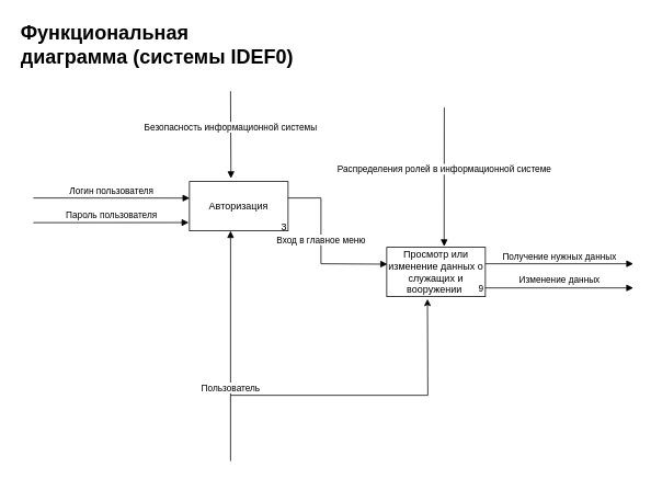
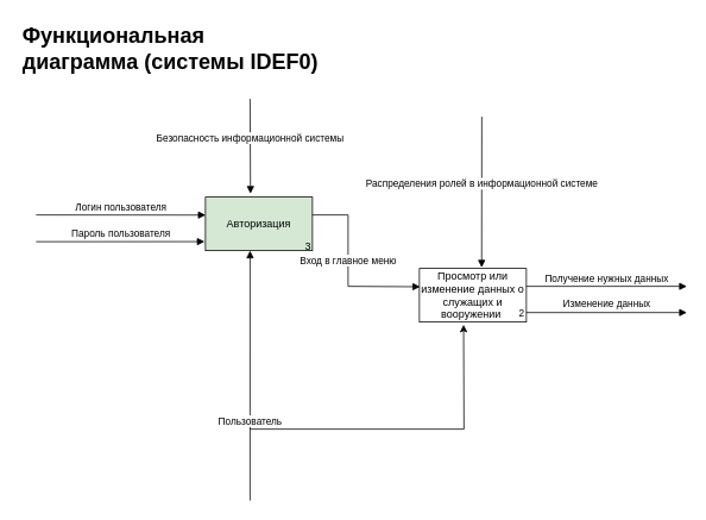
  <mxCell id="0" />
  <mxCell id="1" parent="0" />
- <mxCell id="2" value="Авторизация" style="rounded=0;whiteSpace=wrap;html=1;" parent="1" vertex="1"><mxGeometry x="230" y="220" width="120" height="60" as="geometry" /></mxCell>
+ <mxCell id="2" value="Авторизация" style="rounded=0;whiteSpace=wrap;html=1;fillColor=#d5e8d4;" parent="1" vertex="1"><mxGeometry x="230" y="220" width="120" height="60" as="geometry" /></mxCell>
  <mxCell id="3" value="Логин пользователя" style="html=1;verticalAlign=bottom;endArrow=block;curved=0;rounded=0;entryX=0.002;entryY=0.336;entryDx=0;entryDy=0;entryPerimeter=0;" parent="1" target="2" edge="1"><mxGeometry width="80" relative="1" as="geometry"><mxPoint x="40" y="240" as="sourcePoint" /><mxPoint x="190" y="240" as="targetPoint" /></mxGeometry></mxCell>
  <mxCell id="4" value="Пароль пользователя" style="html=1;verticalAlign=bottom;endArrow=block;curved=0;rounded=0;entryX=-0.008;entryY=0.832;entryDx=0;entryDy=0;entryPerimeter=0;" parent="1" target="2" edge="1"><mxGeometry width="80" relative="1" as="geometry"><mxPoint x="40" y="270" as="sourcePoint" /><mxPoint x="120" y="270" as="targetPoint" /></mxGeometry></mxCell>
  <mxCell id="5" value="Просмотр или изменение данных о служащих и вооружении&amp;nbsp;" style="rounded=0;whiteSpace=wrap;html=1;" parent="1" vertex="1"><mxGeometry x="470" y="300" width="120" height="60" as="geometry" /></mxCell>
  <mxCell id="6" value="Вход в главное меню" style="html=1;verticalAlign=bottom;endArrow=block;curved=0;rounded=0;entryX=0.007;entryY=0.342;entryDx=0;entryDy=0;entryPerimeter=0;" parent="1" target="5" edge="1"><mxGeometry width="80" relative="1" as="geometry"><mxPoint x="350" y="240" as="sourcePoint" /><mxPoint x="440" y="240" as="targetPoint" /><Array as="points"><mxPoint x="390" y="240" /><mxPoint x="390" y="320" /></Array></mxGeometry></mxCell>
  <mxCell id="7" value="Пользователь" style="html=1;verticalAlign=bottom;endArrow=block;curved=0;rounded=0;entryX=0.417;entryY=1;entryDx=0;entryDy=0;entryPerimeter=0;" parent="1" target="2" edge="1"><mxGeometry x="-0.429" width="80" relative="1" as="geometry"><mxPoint x="280" y="560" as="sourcePoint" /><mxPoint x="250" y="360" as="targetPoint" /><mxPoint as="offset" /></mxGeometry></mxCell>
  <mxCell id="8" value="Безопасность информационной системы" style="html=1;verticalAlign=bottom;endArrow=block;curved=0;rounded=0;entryX=0.421;entryY=-0.064;entryDx=0;entryDy=0;entryPerimeter=0;" parent="1" target="2" edge="1"><mxGeometry width="80" relative="1" as="geometry"><mxPoint x="280" y="110" as="sourcePoint" /><mxPoint x="360" y="110" as="targetPoint" /></mxGeometry></mxCell>
  <mxCell id="9" value="" style="endArrow=classic;html=1;rounded=0;entryX=0.413;entryY=1.05;entryDx=0;entryDy=0;entryPerimeter=0;" parent="1" target="5" edge="1"><mxGeometry width="50" height="50" relative="1" as="geometry"><mxPoint x="280" y="480" as="sourcePoint" /><mxPoint x="470" y="430" as="targetPoint" /><Array as="points"><mxPoint x="520" y="480" /></Array></mxGeometry></mxCell>
  <mxCell id="10" value="Распределения ролей в информационной системе" style="html=1;verticalAlign=bottom;endArrow=block;curved=0;rounded=0;entryX=0.582;entryY=-0.018;entryDx=0;entryDy=0;entryPerimeter=0;" parent="1" target="5" edge="1"><mxGeometry width="80" relative="1" as="geometry"><mxPoint x="540" y="130" as="sourcePoint" /><mxPoint x="540" y="295" as="targetPoint" /></mxGeometry></mxCell>
  <mxCell id="11" value="&lt;div style=&quot;&quot;&gt;&lt;span style=&quot;background-color: initial;&quot;&gt;&lt;font style=&quot;font-size: 12px;&quot;&gt;3&lt;/font&gt;&lt;/span&gt;&lt;/div&gt;" style="text;html=1;strokeColor=none;fillColor=none;align=left;verticalAlign=middle;whiteSpace=wrap;rounded=0;" parent="1" vertex="1"><mxGeometry x="340" y="260" width="10" height="30" as="geometry" /></mxCell>
- <mxCell id="12" value="&lt;div style=&quot;&quot;&gt;&lt;span style=&quot;font-size: 11px; background-color: initial;&quot;&gt;9&lt;/span&gt;&lt;/div&gt;" style="text;html=1;strokeColor=none;fillColor=none;align=left;verticalAlign=middle;whiteSpace=wrap;rounded=0;" parent="1" vertex="1"><mxGeometry x="580" y="340" width="60" height="20" as="geometry" /></mxCell>
+ <mxCell id="12" value="&lt;div style=&quot;&quot;&gt;&lt;span style=&quot;font-size: 11px; background-color: initial;&quot;&gt;2&lt;/span&gt;&lt;/div&gt;" style="text;html=1;strokeColor=none;fillColor=none;align=left;verticalAlign=middle;whiteSpace=wrap;rounded=0;" parent="1" vertex="1"><mxGeometry x="580" y="340" width="60" height="20" as="geometry" /></mxCell>
  <mxCell id="13" value="Получение нужных данных" style="html=1;verticalAlign=bottom;endArrow=block;curved=0;rounded=0;" parent="1" edge="1"><mxGeometry width="80" relative="1" as="geometry"><mxPoint x="590" y="320" as="sourcePoint" /><mxPoint x="770" y="320" as="targetPoint" /></mxGeometry></mxCell>
  <mxCell id="14" value="Изменение данных" style="html=1;verticalAlign=bottom;endArrow=block;curved=0;rounded=0;" parent="1" edge="1"><mxGeometry width="80" relative="1" as="geometry"><mxPoint x="590" y="349.41" as="sourcePoint" /><mxPoint x="770" y="349.41" as="targetPoint" /></mxGeometry></mxCell>
  <mxCell id="15" value="&lt;h1&gt;Функциональная диаграмма (системы IDEF0)&lt;/h1&gt;" style="text;html=1;strokeColor=none;fillColor=none;spacing=5;spacingTop=-20;whiteSpace=wrap;overflow=hidden;rounded=0;" parent="1" vertex="1"><mxGeometry y="20" width="340" height="120" as="geometry" x="20" /></mxCell>
